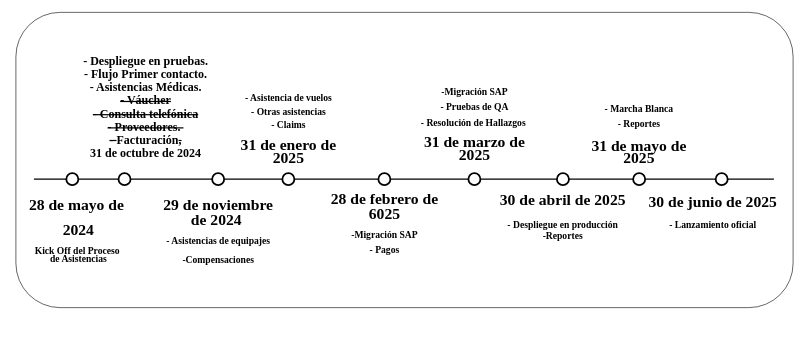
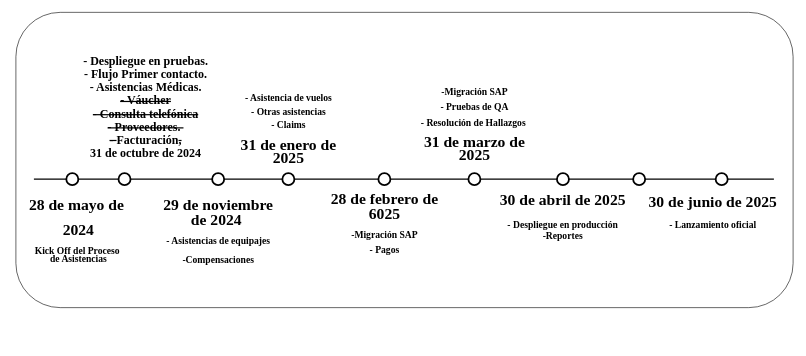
  <mxCell id="0" />
  <mxCell id="1" parent="0" />
  <mxCell id="2" value="" style="rounded=1;whiteSpace=wrap;html=1;" vertex="1" parent="1"><mxGeometry x="26" y="20" width="1295" height="492" as="geometry" /></mxCell>
  <mxCell id="3" value="" style="line;strokeWidth=2;html=1;fillColor=none;fontSize=28;hachureGap=4;fontFamily=Architects Daughter;fontSource=https%3A%2F%2Ffonts.googleapis.com%2Fcss%3Ffamily%3DArchitects%2BDaughter;labelBackgroundColor=none;labelBorderColor=default;textShadow=1;whiteSpace=wrap;rounded=1;" vertex="1" parent="1"><mxGeometry x="56" y="293" width="1233" height="10" as="geometry" /></mxCell>
  <mxCell id="4" value="" style="ellipse;whiteSpace=wrap;html=1;fontSize=28;strokeWidth=3;hachureGap=4;fontFamily=Architects Daughter;fontSource=https%3A%2F%2Ffonts.googleapis.com%2Fcss%3Ffamily%3DArchitects%2BDaughter;labelBackgroundColor=none;rounded=1;" vertex="1" parent="1"><mxGeometry x="110" y="288" width="20" height="20" as="geometry" /></mxCell>
  <mxCell id="5" value="" style="ellipse;whiteSpace=wrap;html=1;fontSize=28;strokeWidth=3;hachureGap=4;fontFamily=Architects Daughter;fontSource=https%3A%2F%2Ffonts.googleapis.com%2Fcss%3Ffamily%3DArchitects%2BDaughter;labelBackgroundColor=none;rounded=1;" vertex="1" parent="1"><mxGeometry x="197" y="288" width="20" height="20" as="geometry" /></mxCell>
  <mxCell id="6" value="" style="ellipse;whiteSpace=wrap;html=1;fontSize=28;strokeWidth=3;hachureGap=4;fontFamily=Architects Daughter;fontSource=https%3A%2F%2Ffonts.googleapis.com%2Fcss%3Ffamily%3DArchitects%2BDaughter;labelBackgroundColor=none;rounded=1;" vertex="1" parent="1"><mxGeometry x="353" y="288" width="20" height="20" as="geometry" /></mxCell>
  <mxCell id="7" value="" style="ellipse;whiteSpace=wrap;html=1;fontSize=28;strokeWidth=3;hachureGap=4;fontFamily=Architects Daughter;fontSource=https%3A%2F%2Ffonts.googleapis.com%2Fcss%3Ffamily%3DArchitects%2BDaughter;labelBackgroundColor=none;rounded=1;" vertex="1" parent="1"><mxGeometry x="470" y="288" width="20" height="20" as="geometry" /></mxCell>
  <mxCell id="8" value="&lt;h1 style=&quot;line-height: 90%;&quot;&gt;28 de mayo de&amp;nbsp;&lt;/h1&gt;&lt;h1 style=&quot;line-height: 90%;&quot;&gt;2024&lt;/h1&gt;&lt;div style=&quot;line-height: 90%;&quot;&gt;&lt;span style=&quot;font-size: 16px; text-wrap: nowrap;&quot;&gt;&lt;b&gt;Kick Off del Proceso&amp;nbsp;&lt;/b&gt;&lt;/span&gt;&lt;/div&gt;&lt;div style=&quot;line-height: 90%;&quot;&gt;&lt;span style=&quot;font-size: 16px; text-wrap: nowrap;&quot;&gt;&lt;b&gt;de Asistencias&lt;/b&gt;&lt;/span&gt;&lt;br&gt;&lt;/div&gt;" style="text;html=1;spacing=5;spacingTop=-20;overflow=hidden;strokeColor=none;strokeWidth=3;fontSize=13;align=center;rounded=1;fontFamily=Architects Daughter;fontSource=https%3A%2F%2Ffonts.googleapis.com%2Fcss%3Ffamily%3DArchitects%2BDaughter;labelBackgroundColor=none;whiteSpace=wrap;opacity=60;" vertex="1" parent="1"><mxGeometry x="20.75" y="323" width="219.25" height="130" as="geometry" /></mxCell>
  <mxCell id="9" value="&lt;h1 style=&quot;line-height: 90%;&quot;&gt;29 de noviembre de 2024&amp;nbsp;&lt;/h1&gt;&lt;h1 style=&quot;text-wrap: nowrap; font-size: 16px; line-height: 90%;&quot;&gt;- Asistencias de equipajes&lt;/h1&gt;&lt;h1 style=&quot;line-height: 90%;&quot;&gt;&lt;p style=&quot;text-wrap: nowrap; font-size: 16px; line-height: 90%;&quot;&gt;-Compensaciones&lt;/p&gt;&lt;/h1&gt;" style="text;html=1;spacing=5;spacingTop=-20;whiteSpace=wrap;overflow=hidden;strokeColor=none;strokeWidth=3;fontSize=13;align=center;rounded=1;fontFamily=Architects Daughter;fontSource=https%3A%2F%2Ffonts.googleapis.com%2Fcss%3Ffamily%3DArchitects%2BDaughter;labelBackgroundColor=none;opacity=80;" vertex="1" parent="1"><mxGeometry x="255.5" y="323" width="215" height="131" as="geometry" /></mxCell>
  <mxCell id="10" value="&lt;h1 style=&quot;text-wrap: nowrap; font-size: 16px; line-height: 80%;&quot;&gt;&lt;span style=&quot;background-color: initial;&quot;&gt;- Asistencia de vuelos&lt;/span&gt;&lt;br&gt;&lt;/h1&gt;&lt;h1 style=&quot;text-wrap: nowrap; font-size: 16px; line-height: 11.2px;&quot;&gt;- Otras asistencias&lt;/h1&gt;&lt;div&gt;&lt;h1 style=&quot;text-wrap: nowrap; font-size: 16px; line-height: 11.2px;&quot;&gt;&lt;b&gt;- Claims&lt;/b&gt;&lt;br&gt;&lt;/h1&gt;&lt;/div&gt;&lt;div style=&quot;line-height: 80%;&quot;&gt;&lt;h1 style=&quot;line-height: 80%;&quot;&gt;31 de enero de 2025&lt;/h1&gt;&lt;/div&gt;" style="text;html=1;spacing=5;spacingTop=-20;whiteSpace=wrap;overflow=hidden;strokeColor=none;strokeWidth=3;fontSize=13;align=center;rounded=1;fontFamily=Architects Daughter;fontSource=https%3A%2F%2Ffonts.googleapis.com%2Fcss%3Ffamily%3DArchitects%2BDaughter;labelBackgroundColor=none;" vertex="1" parent="1"><mxGeometry x="372.5" y="157" width="215" height="126" as="geometry" /></mxCell>
  <mxCell id="11" value="&lt;div style=&quot;language:es-CO;margin-top:0pt;margin-bottom:0pt;&lt;br/&gt;margin-left:.38in;text-indent:-.38in&quot; class=&quot;O0&quot;&gt;&lt;br&gt;&lt;/div&gt;" style="text;html=1;align=center;verticalAlign=middle;resizable=0;points=[];autosize=1;strokeColor=none;fillColor=none;labelBackgroundColor=none;rounded=1;" vertex="1" parent="1"><mxGeometry x="230" y="541" width="20" height="30" as="geometry" /></mxCell>
  <mxCell id="12" value="&lt;p style=&quot;line-height: 110%;&quot;&gt;&lt;/p&gt;&lt;pre style=&quot;line-height: 110%; font-size: 20px;&quot;&gt;&lt;div style=&quot;&quot;&gt;&lt;span style=&quot;background-color: initial; font-family: &amp;quot;Times New Roman&amp;quot;; white-space: normal;&quot;&gt;- Despliegue en pruebas.&lt;/span&gt;&lt;/div&gt;&lt;span&gt;&lt;div style=&quot;&quot;&gt;&lt;span style=&quot;background-color: initial; font-family: &amp;quot;Architects Daughter&amp;quot;; white-space: normal;&quot;&gt;&lt;font face=&quot;J3E2SG38219imC5RADVf&quot;&gt;&amp;nbsp;- Flujo Primer contacto.&lt;span style=&quot;background-color: initial;&quot;&gt;&amp;nbsp;&lt;/span&gt;&lt;/font&gt;&lt;/span&gt;&lt;/div&gt;&lt;/span&gt;&lt;span style=&quot;background-color: initial;&quot;&gt;&lt;div style=&quot;&quot;&gt;&lt;span style=&quot;background-color: initial; font-family: &amp;quot;Architects Daughter&amp;quot;; white-space: normal;&quot;&gt;&lt;font face=&quot;J3E2SG38219imC5RADVf&quot;&gt;- Asistencias Médicas.&lt;/font&gt;&lt;/span&gt;&lt;/div&gt;&lt;/span&gt;&lt;span style=&quot;text-decoration-line: line-through; background-color: initial;&quot;&gt;&lt;div style=&quot;&quot;&gt;&lt;span style=&quot;background-color: initial; font-family: &amp;quot;Architects Daughter&amp;quot;; white-space: normal;&quot;&gt;&lt;font face=&quot;J3E2SG38219imC5RADVf&quot;&gt;- Váucher&lt;/font&gt;&lt;/span&gt;&lt;/div&gt;&lt;/span&gt;&lt;span style=&quot;text-decoration-line: line-through; background-color: initial;&quot;&gt;&lt;div style=&quot;&quot;&gt;&lt;span style=&quot;background-color: initial; font-family: &amp;quot;Architects Daughter&amp;quot;; white-space: normal;&quot;&gt;&lt;font face=&quot;J3E2SG38219imC5RADVf&quot;&gt;- Consulta telefónica&lt;/font&gt;&lt;/span&gt;&lt;/div&gt;&lt;/span&gt;&lt;span style=&quot;text-decoration-line: line-through; background-color: initial;&quot;&gt;&lt;div style=&quot;&quot;&gt;&lt;span style=&quot;background-color: initial; font-family: &amp;quot;Architects Daughter&amp;quot;; white-space: normal;&quot;&gt;&lt;font face=&quot;J3E2SG38219imC5RADVf&quot;&gt;- Proveedores.&amp;nbsp;&lt;/font&gt;&lt;/span&gt;&lt;/div&gt;&lt;/span&gt;&lt;div style=&quot;&quot;&gt;&lt;span style=&quot;background-color: initial; font-family: &amp;quot;Architects Daughter&amp;quot;; white-space: normal;&quot;&gt;&lt;font style=&quot;&quot; face=&quot;J3E2SG38219imC5RADVf&quot;&gt;&lt;strike&gt;- &lt;/strike&gt;Facturación&lt;strike&gt;,&lt;/strike&gt;&lt;/font&gt;&lt;/span&gt;&lt;/div&gt;&lt;font face=&quot;J3E2SG38219imC5RADVf&quot; style=&quot;font-size: 20px;&quot;&gt;&lt;div style=&quot;&quot;&gt;&lt;span style=&quot;background-color: initial; white-space: normal;&quot;&gt;31 de octubre de 2024&lt;/span&gt;&lt;/div&gt;&lt;/font&gt;&lt;/pre&gt;&lt;p&gt;&lt;/p&gt;" style="text;html=1;spacing=5;spacingTop=-20;whiteSpace=wrap;overflow=hidden;strokeColor=none;strokeWidth=3;fontSize=13;align=center;rounded=1;fontFamily=Architects Daughter;fontSource=https%3A%2F%2Ffonts.googleapis.com%2Fcss%3Ffamily%3DArchitects%2BDaughter;labelBackgroundColor=none;fontStyle=1" vertex="1" parent="1"><mxGeometry x="130" y="80" width="225" height="223" as="geometry" /></mxCell>
  <mxCell id="13" value="" style="ellipse;whiteSpace=wrap;html=1;fontSize=28;strokeWidth=3;hachureGap=4;fontFamily=Architects Daughter;fontSource=https%3A%2F%2Ffonts.googleapis.com%2Fcss%3Ffamily%3DArchitects%2BDaughter;labelBackgroundColor=none;rounded=1;" vertex="1" parent="1"><mxGeometry x="630" y="288" width="20" height="20" as="geometry" /></mxCell>
  <mxCell id="14" value="&lt;h1 style=&quot;line-height: 90%;&quot;&gt;28 de febrero de 6025&lt;/h1&gt;&lt;h1 style=&quot;text-wrap: nowrap; line-height: 90%; font-size: 16px;&quot;&gt;&lt;font style=&quot;font-size: 16px;&quot;&gt;&lt;span style=&quot;background-color: initial;&quot;&gt;-&lt;font style=&quot;font-size: 16px;&quot;&gt;Migración SAP&lt;br&gt;&lt;/font&gt;&lt;/span&gt;&lt;/font&gt;&lt;/h1&gt;&lt;h1 style=&quot;text-wrap: nowrap; font-size: 16px; line-height: 11.2px;&quot;&gt;- Pagos&lt;/h1&gt;" style="text;html=1;spacing=5;spacingTop=-20;whiteSpace=wrap;overflow=hidden;strokeColor=none;strokeWidth=3;fontSize=13;align=center;rounded=1;fontFamily=Architects Daughter;fontSource=https%3A%2F%2Ffonts.googleapis.com%2Fcss%3Ffamily%3DArchitects%2BDaughter;labelBackgroundColor=none;" vertex="1" parent="1"><mxGeometry x="522.5" y="313" width="235" height="142" as="geometry" /></mxCell>
  <mxCell id="15" value="" style="ellipse;whiteSpace=wrap;html=1;fontSize=28;strokeWidth=3;hachureGap=4;fontFamily=Architects Daughter;fontSource=https%3A%2F%2Ffonts.googleapis.com%2Fcss%3Ffamily%3DArchitects%2BDaughter;labelBackgroundColor=none;rounded=1;" vertex="1" parent="1"><mxGeometry x="780" y="288" width="20" height="20" as="geometry" /></mxCell>
  <mxCell id="16" value="&lt;h1 style=&quot;text-wrap: nowrap; line-height: 11.2px; font-size: 16px;&quot;&gt;&lt;font style=&quot;font-size: 16px;&quot;&gt;&lt;span style=&quot;background-color: initial;&quot;&gt;-Migración SAP&lt;/span&gt;&lt;span style=&quot;background-color: initial;&quot;&gt;&lt;br&gt;&lt;/span&gt;&lt;/font&gt;&lt;/h1&gt;&lt;div style=&quot;font-size: 16px;&quot;&gt;&lt;b&gt;&lt;font style=&quot;font-size: 16px;&quot;&gt;- Pruebas de QA&lt;/font&gt;&lt;/b&gt;&lt;/div&gt;&lt;h1 style=&quot;text-wrap: nowrap; line-height: 11.2px; font-size: 16px;&quot;&gt;&lt;b style=&quot;background-color: initial; text-wrap: wrap;&quot;&gt;&lt;font style=&quot;font-size: 16px;&quot;&gt;- Resolución de Hallazgos&lt;/font&gt;&lt;/b&gt;&lt;span style=&quot;font-size: 16px; background-color: initial;&quot;&gt;&amp;nbsp;&lt;/span&gt;&lt;br&gt;&lt;/h1&gt;&lt;div style=&quot;line-height: 80%;&quot;&gt;&lt;h1 style=&quot;line-height: 80%;&quot;&gt;31 de marzo de 2025&lt;/h1&gt;&lt;/div&gt;" style="text;html=1;spacing=5;spacingTop=-20;whiteSpace=wrap;overflow=hidden;strokeColor=none;strokeWidth=3;fontSize=13;align=center;rounded=1;fontFamily=Architects Daughter;fontSource=https%3A%2F%2Ffonts.googleapis.com%2Fcss%3Ffamily%3DArchitects%2BDaughter;labelBackgroundColor=none;" vertex="1" parent="1"><mxGeometry x="682.5" y="146" width="215" height="137" as="geometry" /></mxCell>
  <mxCell id="17" value="" style="ellipse;whiteSpace=wrap;html=1;fontSize=28;strokeWidth=3;hachureGap=4;fontFamily=Architects Daughter;fontSource=https%3A%2F%2Ffonts.googleapis.com%2Fcss%3Ffamily%3DArchitects%2BDaughter;labelBackgroundColor=none;rounded=1;" vertex="1" parent="1"><mxGeometry x="927.5" y="288" width="20" height="20" as="geometry" /></mxCell>
  <mxCell id="18" value="&lt;h1 style=&quot;line-height: 110%;&quot;&gt;30 de abril de 2025&lt;/h1&gt;&lt;h1 style=&quot;text-wrap: nowrap; font-size: 16px; line-height: 110%;&quot;&gt;- Despliegue en producción&lt;br&gt;-Reportes&lt;/h1&gt;" style="text;html=1;spacing=5;spacingTop=-20;whiteSpace=wrap;overflow=hidden;strokeColor=none;strokeWidth=3;fontSize=13;align=center;rounded=1;fontFamily=Architects Daughter;fontSource=https%3A%2F%2Ffonts.googleapis.com%2Fcss%3Ffamily%3DArchitects%2BDaughter;labelBackgroundColor=none;" vertex="1" parent="1"><mxGeometry x="820" y="313" width="235" height="120" as="geometry" /></mxCell>
  <mxCell id="19" value="" style="ellipse;whiteSpace=wrap;html=1;fontSize=28;strokeWidth=3;hachureGap=4;fontFamily=Architects Daughter;fontSource=https%3A%2F%2Ffonts.googleapis.com%2Fcss%3Ffamily%3DArchitects%2BDaughter;labelBackgroundColor=none;rounded=1;" vertex="1" parent="1"><mxGeometry x="1054.5" y="288" width="20" height="20" as="geometry" /></mxCell>
- <mxCell id="20" value="&lt;h1 style=&quot;text-wrap: nowrap; font-size: 16px; line-height: 11.2px;&quot;&gt;- Marcha Blanca&lt;br&gt;&lt;/h1&gt;&lt;h1 style=&quot;text-wrap: nowrap; font-size: 16px; line-height: 17.6px;&quot;&gt;- Reportes&lt;/h1&gt;&lt;div style=&quot;line-height: 80%;&quot;&gt;&lt;h1 style=&quot;line-height: 80%;&quot;&gt;31 de mayo de 2025&lt;/h1&gt;&lt;/div&gt;" style="text;html=1;spacing=5;spacingTop=-20;whiteSpace=wrap;overflow=hidden;strokeColor=none;strokeWidth=3;fontSize=13;align=center;rounded=1;fontFamily=Architects Daughter;fontSource=https%3A%2F%2Ffonts.googleapis.com%2Fcss%3Ffamily%3DArchitects%2BDaughter;labelBackgroundColor=none;" vertex="1" parent="1"><mxGeometry x="957" y="175" width="215" height="108" as="geometry" /></mxCell>
  <mxCell id="21" value="" style="ellipse;whiteSpace=wrap;html=1;fontSize=28;strokeWidth=3;hachureGap=4;fontFamily=Architects Daughter;fontSource=https%3A%2F%2Ffonts.googleapis.com%2Fcss%3Ffamily%3DArchitects%2BDaughter;labelBackgroundColor=none;rounded=1;" vertex="1" parent="1"><mxGeometry x="1192" y="288" width="20" height="20" as="geometry" /></mxCell>
  <mxCell id="22" value="&lt;h1 style=&quot;line-height: 110%;&quot;&gt;30 de junio de 2025&lt;/h1&gt;&lt;h1 style=&quot;text-wrap: nowrap; font-size: 16px; line-height: 11.2px;&quot;&gt;- Lanzamiento oficial&lt;/h1&gt;" style="text;html=1;spacing=5;spacingTop=-20;whiteSpace=wrap;overflow=hidden;strokeColor=none;strokeWidth=3;fontSize=13;align=center;rounded=1;fontFamily=Architects Daughter;fontSource=https%3A%2F%2Ffonts.googleapis.com%2Fcss%3Ffamily%3DArchitects%2BDaughter;labelBackgroundColor=none;" vertex="1" parent="1"><mxGeometry x="1069.5" y="315" width="235" height="118" as="geometry" /></mxCell>
